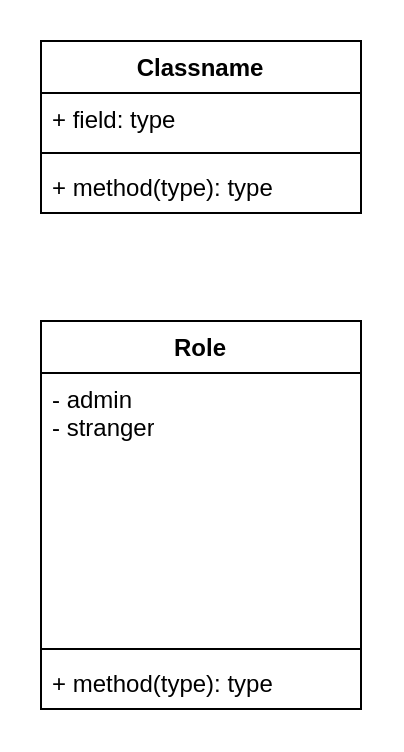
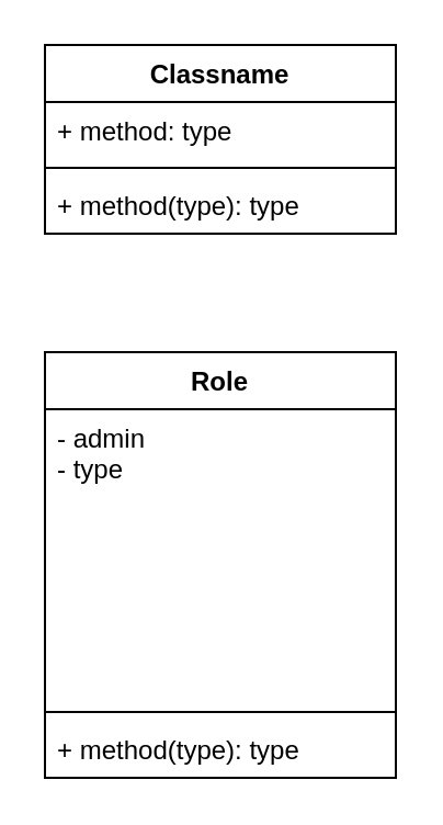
  <mxCell id="0" />
  <mxCell id="1" parent="0" />
  <mxCell id="2" value="Classname" style="swimlane;fontStyle=1;align=center;verticalAlign=top;childLayout=stackLayout;horizontal=1;startSize=26;horizontalStack=0;resizeParent=1;resizeParentMax=0;resizeLast=0;collapsible=1;marginBottom=0;whiteSpace=wrap;html=1;" parent="1" vertex="1"><mxGeometry x="20" y="20" width="160" height="86" as="geometry" /></mxCell>
- <mxCell id="3" value="+ field: type" style="text;strokeColor=none;fillColor=none;align=left;verticalAlign=top;spacingLeft=4;spacingRight=4;overflow=hidden;rotatable=0;points=[[0,0.5],[1,0.5]];portConstraint=eastwest;whiteSpace=wrap;html=1;" parent="2" vertex="1"><mxGeometry y="26" width="160" height="26" as="geometry" /></mxCell>
+ <mxCell id="3" value="+ method: type" style="text;strokeColor=none;fillColor=none;align=left;verticalAlign=top;spacingLeft=4;spacingRight=4;overflow=hidden;rotatable=0;points=[[0,0.5],[1,0.5]];portConstraint=eastwest;whiteSpace=wrap;html=1;" parent="2" vertex="1"><mxGeometry y="26" width="160" height="26" as="geometry" /></mxCell>
  <mxCell id="4" value="" style="line;strokeWidth=1;fillColor=none;align=left;verticalAlign=middle;spacingTop=-1;spacingLeft=3;spacingRight=3;rotatable=0;labelPosition=right;points=[];portConstraint=eastwest;strokeColor=inherit;" parent="2" vertex="1"><mxGeometry y="52" width="160" height="8" as="geometry" /></mxCell>
  <mxCell id="5" value="+ method(type): type" style="text;strokeColor=none;fillColor=none;align=left;verticalAlign=top;spacingLeft=4;spacingRight=4;overflow=hidden;rotatable=0;points=[[0,0.5],[1,0.5]];portConstraint=eastwest;whiteSpace=wrap;html=1;" parent="2" vertex="1"><mxGeometry y="60" width="160" height="26" as="geometry" /></mxCell>
  <mxCell id="6" value="Role" style="swimlane;fontStyle=1;align=center;verticalAlign=top;childLayout=stackLayout;horizontal=1;startSize=26;horizontalStack=0;resizeParent=1;resizeParentMax=0;resizeLast=0;collapsible=1;marginBottom=0;whiteSpace=wrap;html=1;" vertex="1" parent="1"><mxGeometry x="20" y="160" width="160" height="194" as="geometry" /></mxCell>
- <mxCell id="7" value="- admin&lt;br&gt;- stranger" style="text;strokeColor=none;fillColor=none;align=left;verticalAlign=top;spacingLeft=4;spacingRight=4;overflow=hidden;rotatable=0;points=[[0,0.5],[1,0.5]];portConstraint=eastwest;whiteSpace=wrap;html=1;" vertex="1" parent="6"><mxGeometry y="26" width="160" height="134" as="geometry" /></mxCell>
+ <mxCell id="7" value="- admin&lt;br&gt;- type" style="text;strokeColor=none;fillColor=none;align=left;verticalAlign=top;spacingLeft=4;spacingRight=4;overflow=hidden;rotatable=0;points=[[0,0.5],[1,0.5]];portConstraint=eastwest;whiteSpace=wrap;html=1;" vertex="1" parent="6"><mxGeometry y="26" width="160" height="134" as="geometry" /></mxCell>
  <mxCell id="8" value="" style="line;strokeWidth=1;fillColor=none;align=left;verticalAlign=middle;spacingTop=-1;spacingLeft=3;spacingRight=3;rotatable=0;labelPosition=right;points=[];portConstraint=eastwest;strokeColor=inherit;" vertex="1" parent="6"><mxGeometry y="160" width="160" height="8" as="geometry" /></mxCell>
  <mxCell id="9" value="+ method(type): type" style="text;strokeColor=none;fillColor=none;align=left;verticalAlign=top;spacingLeft=4;spacingRight=4;overflow=hidden;rotatable=0;points=[[0,0.5],[1,0.5]];portConstraint=eastwest;whiteSpace=wrap;html=1;" vertex="1" parent="6"><mxGeometry y="168" width="160" height="26" as="geometry" /></mxCell>
